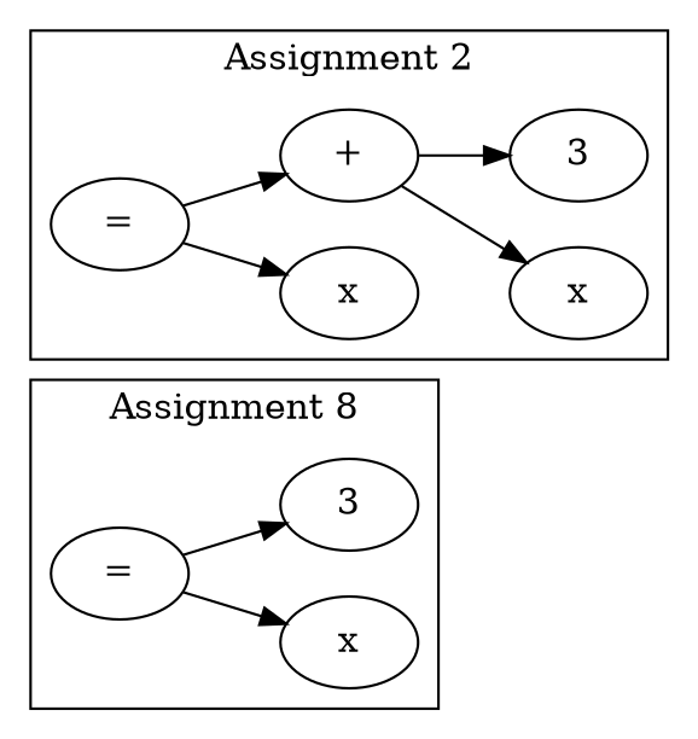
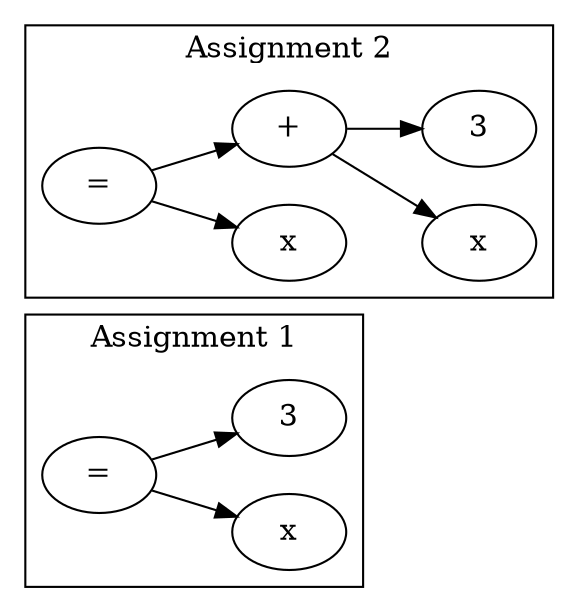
  digraph {
    rankdir=LR
    n1 [label="="]
    n2 [label=x]
    n3 [label=3]
    n4 [label="="]
    n5 [label=x]
    n6 [label="+"]
    n7 [label=x]
    n8 [label=3]
    subgraph cluster_1 {
-     label="Assignment 8"
+     label="Assignment 1"
      n1
      n2
      n3
    }
    subgraph cluster_2 {
      label="Assignment 2"
      n4
      n5
      n6
      n7
      n8
    }
    n1 -> n2
    n1 -> n3
    n4 -> n5
    n4 -> n6
    n6 -> n7
    n6 -> n8
  }
